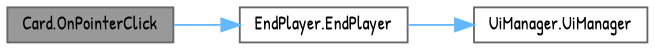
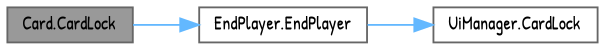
  digraph {
    fontname="Patrick Hand"
    rankdir=LR
    node [color=grey40 fillcolor=white fontname="Patrick Hand" fontsize=10 shape=box style=filled]
    edge [color=steelblue1 fontname="Patrick Hand" fontsize=10 labelfontname=Helvetica labelfontsize=10 style=solid]
-   n1 [color=gray40 fillcolor=grey60 fontcolor=black height=0.2 label="Card.OnPointerClick" width=0.4]
+   n1 [color=gray40 fillcolor=grey60 fontcolor=black height=0.2 label="Card.CardLock" width=0.4]
    n2 [height=0.2 label="EndPlayer.EndPlayer" width=0.4]
-   n3 [height=0.2 label="UiManager.UiManager" width=0.4]
+   n3 [height=0.2 label="UiManager.CardLock" width=0.4]
    n1 -> n2
    n2 -> n3
  }
